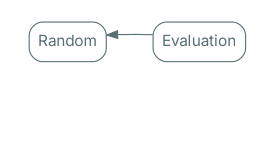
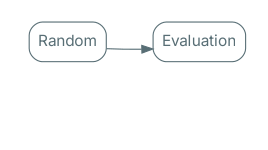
  digraph {
    rankdir=LR
    node [color="#586E75" fillcolor="#ffffff" fontcolor="#586E75" fontname="Inter,Arial" shape=rectangle style=invis]
    edge [color="#586E75" fontcolor="#000000" fontname="Inter,Arial" fontsize=11 style=invis]
    n1 [label=Transform]
    n2 [label=Evaluation]
    n3 [label=Random style="rounded,filled"]
    Evaluation [style="rounded,filled"]
    subgraph cluster_1 {
      color=transparent
      n1
      n2
    }
    subgraph cluster_2 {
      color=transparent
      n3
      Evaluation
    }
    n1 -> n2
    n3 -> n1 [constraint=false]
-   Evaluation -> n3 [style=""]
+   n3 -> Evaluation [style=""]
  }
